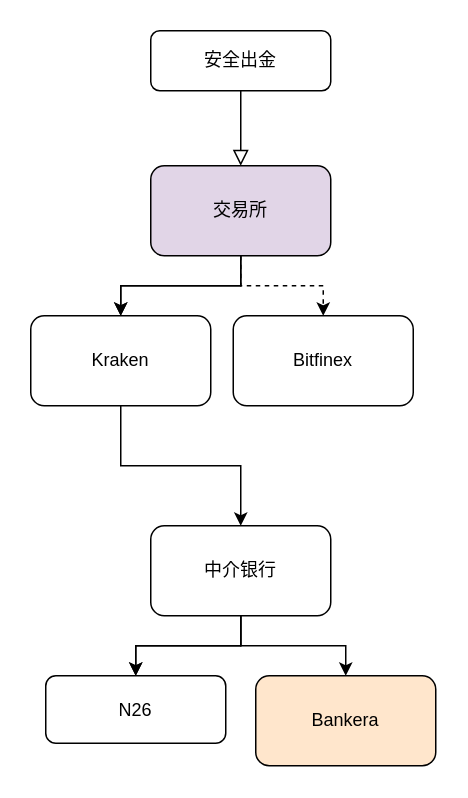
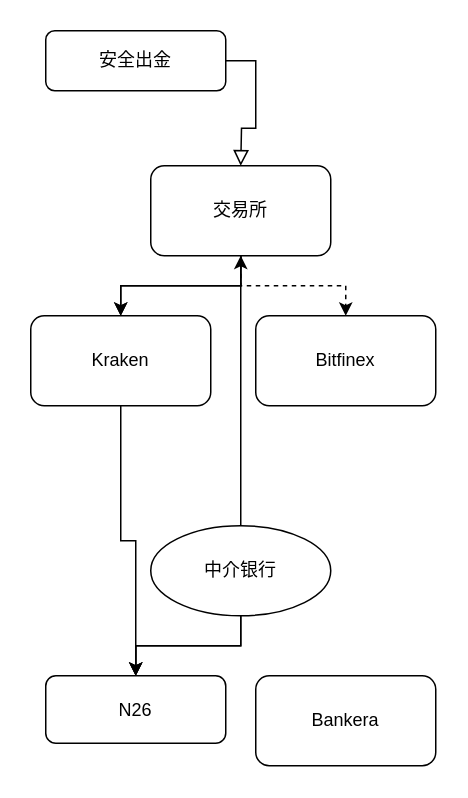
  <mxCell id="0" />
  <mxCell id="1" parent="0" />
  <mxCell id="2" value="" style="rounded=0;html=1;jettySize=auto;orthogonalLoop=1;fontSize=11;endArrow=block;endFill=0;endSize=8;strokeWidth=1;shadow=0;labelBackgroundColor=none;edgeStyle=orthogonalEdgeStyle;" parent="1" source="3" edge="1"><mxGeometry relative="1" as="geometry"><mxPoint x="160" y="110" as="targetPoint" /></mxGeometry></mxCell>
- <mxCell id="3" value="安全出金" style="rounded=1;whiteSpace=wrap;html=1;fontSize=12;glass=0;strokeWidth=1;shadow=0;" parent="1" vertex="1"><mxGeometry x="100" y="20" width="120" height="40" as="geometry" /></mxCell>
+ <mxCell id="3" value="安全出金" style="rounded=1;whiteSpace=wrap;html=1;fontSize=12;glass=0;strokeWidth=1;shadow=0;" parent="1" vertex="1"><mxGeometry x="30" y="20" width="120" height="40" as="geometry" /></mxCell>
  <mxCell id="4" value="" style="edgeStyle=orthogonalEdgeStyle;rounded=0;orthogonalLoop=1;jettySize=auto;html=1;" edge="1" parent="1" source="7" target="9"><mxGeometry relative="1" as="geometry" /></mxCell>
  <mxCell id="5" value="" style="edgeStyle=orthogonalEdgeStyle;rounded=0;orthogonalLoop=1;jettySize=auto;html=1;" edge="1" parent="1" source="7" target="9"><mxGeometry relative="1" as="geometry" /></mxCell>
  <mxCell id="6" style="edgeStyle=orthogonalEdgeStyle;rounded=0;orthogonalLoop=1;jettySize=auto;html=1;entryX=0.5;entryY=0;entryDx=0;entryDy=0;dashed=1;" edge="1" parent="1" source="7" target="10"><mxGeometry relative="1" as="geometry" /></mxCell>
- <mxCell id="7" value="交易所" style="rounded=1;whiteSpace=wrap;html=1;fillColor=#e1d5e7;" vertex="1" parent="1"><mxGeometry x="100" y="110" width="120" height="60" as="geometry" /></mxCell>
- <mxCell id="8" value="" style="edgeStyle=orthogonalEdgeStyle;rounded=0;orthogonalLoop=1;jettySize=auto;html=1;" edge="1" parent="1" source="9" target="14"><mxGeometry relative="1" as="geometry" /></mxCell>
+ <mxCell id="7" value="交易所" style="rounded=1;whiteSpace=wrap;html=1;" vertex="1" parent="1"><mxGeometry x="100" y="110" width="120" height="60" as="geometry" /></mxCell>
+ <mxCell id="8" value="" style="edgeStyle=orthogonalEdgeStyle;rounded=0;orthogonalLoop=1;jettySize=auto;html=1;" edge="1" parent="1" source="9" target="15"><mxGeometry relative="1" as="geometry" /></mxCell>
  <mxCell id="9" value="Kraken" style="whiteSpace=wrap;html=1;rounded=1;" vertex="1" parent="1"><mxGeometry x="20" y="210" width="120" height="60" as="geometry" /></mxCell>
- <mxCell id="10" value="Bitfinex" style="rounded=1;whiteSpace=wrap;html=1;" vertex="1" parent="1"><mxGeometry x="155" y="210" width="120" height="60" as="geometry" /></mxCell>
+ <mxCell id="10" value="Bitfinex" style="rounded=1;whiteSpace=wrap;html=1;" vertex="1" parent="1"><mxGeometry x="170" y="210" width="120" height="60" as="geometry" /></mxCell>
  <mxCell id="11" value="" style="edgeStyle=orthogonalEdgeStyle;rounded=0;orthogonalLoop=1;jettySize=auto;html=1;" edge="1" parent="1" source="14" target="15"><mxGeometry relative="1" as="geometry" /></mxCell>
  <mxCell id="12" value="" style="edgeStyle=orthogonalEdgeStyle;rounded=0;orthogonalLoop=1;jettySize=auto;html=1;" edge="1" parent="1" source="14" target="15"><mxGeometry relative="1" as="geometry" /></mxCell>
- <mxCell id="13" style="edgeStyle=orthogonalEdgeStyle;rounded=0;orthogonalLoop=1;jettySize=auto;html=1;entryX=0.5;entryY=0;entryDx=0;entryDy=0;" edge="1" parent="1" source="14" target="16"><mxGeometry relative="1" as="geometry" /></mxCell>
- <mxCell id="14" value="中介银行" style="whiteSpace=wrap;html=1;rounded=1;" vertex="1" parent="1"><mxGeometry x="100" y="350" width="120" height="60" as="geometry" /></mxCell>
+ <mxCell id="13" style="edgeStyle=orthogonalEdgeStyle;rounded=0;orthogonalLoop=1;jettySize=auto;html=1;" edge="1" parent="1" source="14" target="7"><mxGeometry relative="1" as="geometry" /></mxCell>
+ <mxCell id="14" value="中介银行" style="ellipse;whiteSpace=wrap;html=1;" vertex="1" parent="1"><mxGeometry x="100" y="350" width="120" height="60" as="geometry" /></mxCell>
  <mxCell id="15" value="N26" style="whiteSpace=wrap;html=1;rounded=1;" vertex="1" parent="1"><mxGeometry x="30" y="450" width="120" height="45" as="geometry" /></mxCell>
- <mxCell id="16" value="Bankera" style="rounded=1;whiteSpace=wrap;html=1;fillColor=#ffe6cc;" vertex="1" parent="1"><mxGeometry x="170" y="450" width="120" height="60" as="geometry" /></mxCell>
+ <mxCell id="16" value="Bankera" style="rounded=1;whiteSpace=wrap;html=1;" vertex="1" parent="1"><mxGeometry x="170" y="450" width="120" height="60" as="geometry" /></mxCell>
